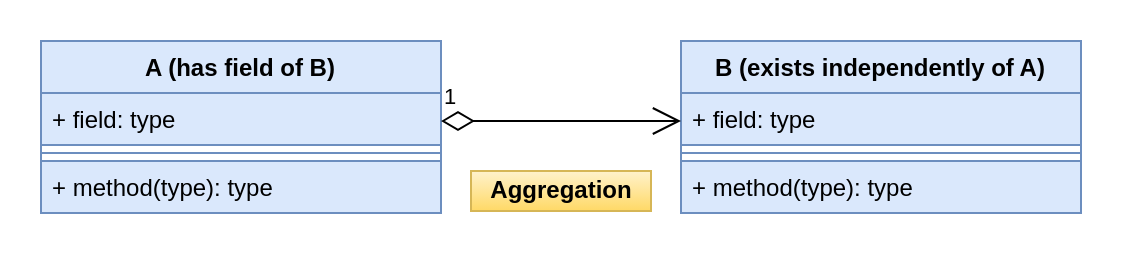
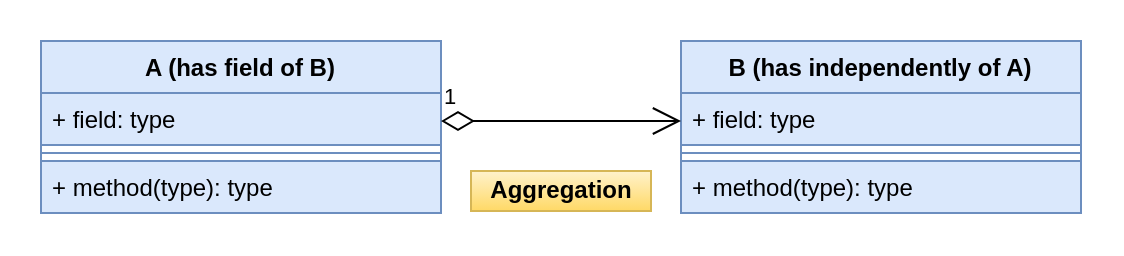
  <mxCell id="0" />
  <mxCell id="1" parent="0" />
- <mxCell id="2" value="B (exists independently of A)" style="swimlane;fontStyle=1;align=center;verticalAlign=top;childLayout=stackLayout;horizontal=1;startSize=26;horizontalStack=0;resizeParent=1;resizeParentMax=0;resizeLast=0;collapsible=1;marginBottom=0;fillColor=#dae8fc;strokeColor=#6c8ebf;" parent="1" vertex="1"><mxGeometry x="340" y="20" width="200" height="86" as="geometry" /></mxCell>
+ <mxCell id="2" value="B (has independently of A)" style="swimlane;fontStyle=1;align=center;verticalAlign=top;childLayout=stackLayout;horizontal=1;startSize=26;horizontalStack=0;resizeParent=1;resizeParentMax=0;resizeLast=0;collapsible=1;marginBottom=0;fillColor=#dae8fc;strokeColor=#6c8ebf;" parent="1" vertex="1"><mxGeometry x="340" y="20" width="200" height="86" as="geometry" /></mxCell>
  <mxCell id="3" value="+ field: type" style="text;strokeColor=#6c8ebf;fillColor=#dae8fc;align=left;verticalAlign=top;spacingLeft=4;spacingRight=4;overflow=hidden;rotatable=0;points=[[0,0.5],[1,0.5]];portConstraint=eastwest;" parent="2" vertex="1"><mxGeometry y="26" width="200" height="26" as="geometry" /></mxCell>
  <mxCell id="4" value="" style="line;strokeWidth=1;fillColor=#dae8fc;align=left;verticalAlign=middle;spacingTop=-1;spacingLeft=3;spacingRight=3;rotatable=0;labelPosition=right;points=[];portConstraint=eastwest;strokeColor=#6c8ebf;" parent="2" vertex="1"><mxGeometry y="52" width="200" height="8" as="geometry" /></mxCell>
  <mxCell id="5" value="+ method(type): type" style="text;strokeColor=#6c8ebf;fillColor=#dae8fc;align=left;verticalAlign=top;spacingLeft=4;spacingRight=4;overflow=hidden;rotatable=0;points=[[0,0.5],[1,0.5]];portConstraint=eastwest;" parent="2" vertex="1"><mxGeometry y="60" width="200" height="26" as="geometry" /></mxCell>
  <mxCell id="6" value="A (has field of B)" style="swimlane;fontStyle=1;align=center;verticalAlign=top;childLayout=stackLayout;horizontal=1;startSize=26;horizontalStack=0;resizeParent=1;resizeParentMax=0;resizeLast=0;collapsible=1;marginBottom=0;fillColor=#dae8fc;strokeColor=#6c8ebf;" parent="1" vertex="1"><mxGeometry x="20" y="20" width="200" height="86" as="geometry" /></mxCell>
  <mxCell id="7" value="+ field: type" style="text;strokeColor=#6c8ebf;fillColor=#dae8fc;align=left;verticalAlign=top;spacingLeft=4;spacingRight=4;overflow=hidden;rotatable=0;points=[[0,0.5],[1,0.5]];portConstraint=eastwest;" parent="6" vertex="1"><mxGeometry y="26" width="200" height="26" as="geometry" /></mxCell>
  <mxCell id="8" value="" style="line;strokeWidth=1;fillColor=#dae8fc;align=left;verticalAlign=middle;spacingTop=-1;spacingLeft=3;spacingRight=3;rotatable=0;labelPosition=right;points=[];portConstraint=eastwest;strokeColor=#6c8ebf;" parent="6" vertex="1"><mxGeometry y="52" width="200" height="8" as="geometry" /></mxCell>
  <mxCell id="9" value="+ method(type): type" style="text;strokeColor=#6c8ebf;fillColor=#dae8fc;align=left;verticalAlign=top;spacingLeft=4;spacingRight=4;overflow=hidden;rotatable=0;points=[[0,0.5],[1,0.5]];portConstraint=eastwest;" parent="6" vertex="1"><mxGeometry y="60" width="200" height="26" as="geometry" /></mxCell>
  <mxCell id="10" value="&lt;b&gt;Aggregation&lt;/b&gt;" style="text;html=1;align=center;verticalAlign=middle;resizable=0;points=[];autosize=1;gradientColor=#ffd966;fillColor=#fff2cc;strokeColor=#d6b656;" parent="1" vertex="1"><mxGeometry x="235" y="85" width="90" height="20" as="geometry" /></mxCell>
  <mxCell id="11" value="1" style="endArrow=open;html=1;endSize=12;startArrow=diamondThin;startSize=14;startFill=0;edgeStyle=orthogonalEdgeStyle;align=left;verticalAlign=bottom;" edge="1" parent="1"><mxGeometry x="-1" y="3" relative="1" as="geometry"><mxPoint x="220" y="60" as="sourcePoint" /><mxPoint x="340" y="60" as="targetPoint" /></mxGeometry></mxCell>
